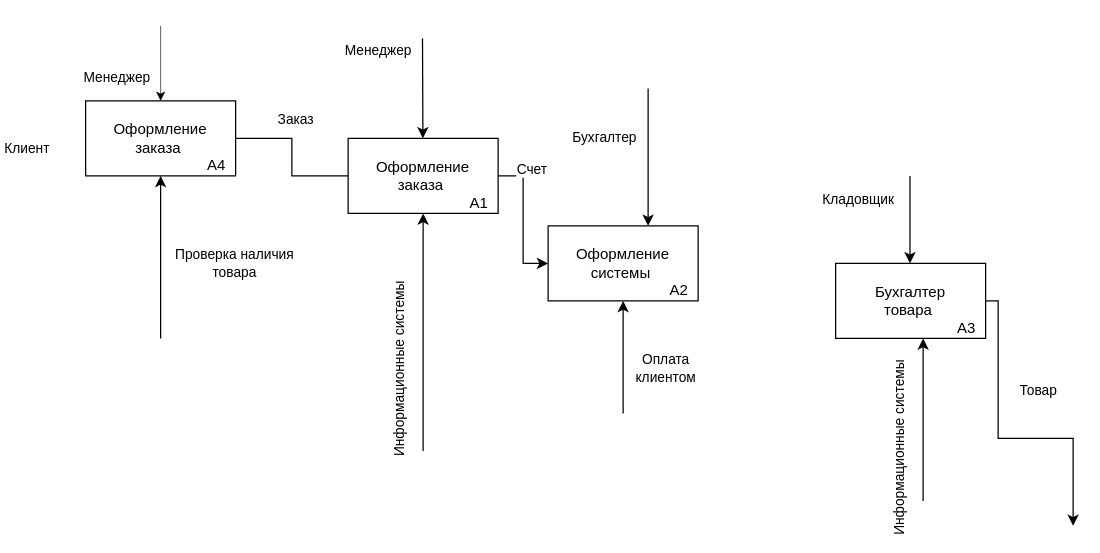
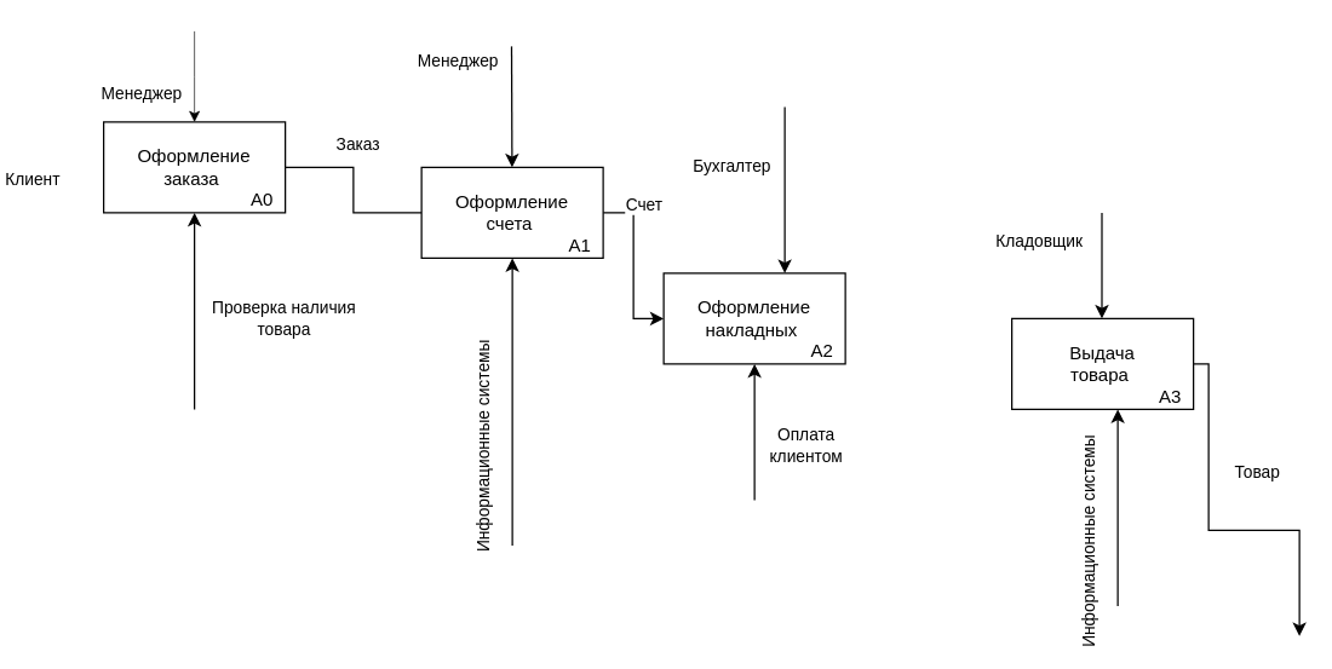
  <mxCell id="0" />
  <mxCell id="1" parent="0" />
  <mxCell id="2" style="edgeStyle=orthogonalEdgeStyle;rounded=0;orthogonalLoop=1;jettySize=auto;html=1;entryX=0;entryY=0.5;entryDx=0;entryDy=0;endArrow=none;" edge="1" parent="1" source="4" target="11"><mxGeometry relative="1" as="geometry" /></mxCell>
  <mxCell id="3" value="Заказ" style="edgeLabel;html=1;align=center;verticalAlign=middle;resizable=0;points=[];" vertex="1" connectable="0" parent="2"><mxGeometry x="-0.336" y="-2" relative="1" as="geometry"><mxPoint x="7" y="-18" as="offset" /></mxGeometry></mxCell>
- <mxCell id="4" value="&lt;br&gt;Оформление&lt;br&gt;заказа&amp;nbsp;&lt;br&gt;&amp;nbsp; &amp;nbsp; &amp;nbsp; &amp;nbsp; &amp;nbsp; &amp;nbsp; &amp;nbsp; &amp;nbsp; &amp;nbsp; &amp;nbsp; &amp;nbsp; &amp;nbsp; &amp;nbsp; &amp;nbsp;А4" style="html=1;whiteSpace=wrap;" vertex="1" parent="1"><mxGeometry x="68" y="80" width="120" height="60" as="geometry" /></mxCell>
+ <mxCell id="4" value="&lt;br&gt;Оформление&lt;br&gt;заказа&amp;nbsp;&lt;br&gt;&amp;nbsp; &amp;nbsp; &amp;nbsp; &amp;nbsp; &amp;nbsp; &amp;nbsp; &amp;nbsp; &amp;nbsp; &amp;nbsp; &amp;nbsp; &amp;nbsp; &amp;nbsp; &amp;nbsp; &amp;nbsp;А0" style="html=1;whiteSpace=wrap;" vertex="1" parent="1"><mxGeometry x="68" y="80" width="120" height="60" as="geometry" /></mxCell>
  <mxCell id="5" value="" style="endArrow=classic;html=1;rounded=0;entryX=0.5;entryY=0;entryDx=0;entryDy=0;strokeWidth=0.5;" edge="1" parent="1" target="4"><mxGeometry width="50" height="50" relative="1" as="geometry"><mxPoint x="128" y="20" as="sourcePoint" /><mxPoint x="88" y="210" as="targetPoint" /><Array as="points"><mxPoint x="128" y="50" /></Array></mxGeometry></mxCell>
  <mxCell id="6" value="Менеджер" style="edgeLabel;html=1;align=center;verticalAlign=middle;resizable=0;points=[];" vertex="1" connectable="0" parent="5"><mxGeometry x="0.013" y="1" relative="1" as="geometry"><mxPoint x="-37" y="10" as="offset" /></mxGeometry></mxCell>
  <mxCell id="7" value="" style="endArrow=classic;html=1;rounded=0;" edge="1" parent="1"><mxGeometry width="50" height="50" relative="1" as="geometry"><mxPoint x="128" y="270" as="sourcePoint" /><mxPoint x="128" y="140" as="targetPoint" /></mxGeometry></mxCell>
  <mxCell id="8" value="Проверка наличия&lt;br&gt;товара" style="edgeLabel;html=1;align=center;verticalAlign=middle;resizable=0;points=[];" vertex="1" connectable="0" parent="7"><mxGeometry x="-0.211" y="1" relative="1" as="geometry"><mxPoint x="59" y="-10" as="offset" /></mxGeometry></mxCell>
  <mxCell id="9" style="edgeStyle=orthogonalEdgeStyle;rounded=0;orthogonalLoop=1;jettySize=auto;html=1;entryX=0;entryY=0.5;entryDx=0;entryDy=0;" edge="1" parent="1" source="11" target="14"><mxGeometry relative="1" as="geometry" /></mxCell>
  <mxCell id="10" value="Счет" style="edgeLabel;html=1;align=center;verticalAlign=middle;resizable=0;points=[];" vertex="1" connectable="0" parent="9"><mxGeometry x="-0.581" y="1" relative="1" as="geometry"><mxPoint x="5" y="-9" as="offset" /></mxGeometry></mxCell>
- <mxCell id="11" value="&lt;br&gt;Оформление&lt;br&gt;заказа&amp;nbsp;&lt;br&gt;&amp;nbsp; &amp;nbsp; &amp;nbsp; &amp;nbsp; &amp;nbsp; &amp;nbsp; &amp;nbsp; &amp;nbsp; &amp;nbsp; &amp;nbsp; &amp;nbsp; &amp;nbsp; &amp;nbsp; &amp;nbsp;А1" style="html=1;whiteSpace=wrap;" vertex="1" parent="1"><mxGeometry x="278" y="110" width="120" height="60" as="geometry" /></mxCell>
+ <mxCell id="11" value="&lt;br&gt;Оформление&lt;br&gt;счета&amp;nbsp;&lt;br&gt;&amp;nbsp; &amp;nbsp; &amp;nbsp; &amp;nbsp; &amp;nbsp; &amp;nbsp; &amp;nbsp; &amp;nbsp; &amp;nbsp; &amp;nbsp; &amp;nbsp; &amp;nbsp; &amp;nbsp; &amp;nbsp;А1" style="html=1;whiteSpace=wrap;" vertex="1" parent="1"><mxGeometry x="278" y="110" width="120" height="60" as="geometry" /></mxCell>
  <mxCell id="12" value="" style="endArrow=classic;html=1;rounded=0;" edge="1" parent="1"><mxGeometry width="50" height="50" relative="1" as="geometry"><mxPoint x="337.5" y="30" as="sourcePoint" /><mxPoint x="337.83" y="110" as="targetPoint" /></mxGeometry></mxCell>
  <mxCell id="13" value="Менеджер" style="edgeLabel;html=1;align=center;verticalAlign=middle;resizable=0;points=[];" vertex="1" connectable="0" parent="12"><mxGeometry x="-0.307" y="2" relative="1" as="geometry"><mxPoint x="-38" y="-18" as="offset" /></mxGeometry></mxCell>
- <mxCell id="14" value="&lt;br&gt;Оформление&lt;br&gt;системы&amp;nbsp;&lt;br&gt;&amp;nbsp; &amp;nbsp; &amp;nbsp; &amp;nbsp; &amp;nbsp; &amp;nbsp; &amp;nbsp; &amp;nbsp; &amp;nbsp; &amp;nbsp; &amp;nbsp; &amp;nbsp; &amp;nbsp; &amp;nbsp;А2" style="html=1;whiteSpace=wrap;" vertex="1" parent="1"><mxGeometry x="438" y="180" width="120" height="60" as="geometry" /></mxCell>
+ <mxCell id="14" value="&lt;br&gt;Оформление&lt;br&gt;накладных&amp;nbsp;&lt;br&gt;&amp;nbsp; &amp;nbsp; &amp;nbsp; &amp;nbsp; &amp;nbsp; &amp;nbsp; &amp;nbsp; &amp;nbsp; &amp;nbsp; &amp;nbsp; &amp;nbsp; &amp;nbsp; &amp;nbsp; &amp;nbsp;А2" style="html=1;whiteSpace=wrap;" vertex="1" parent="1"><mxGeometry x="438" y="180" width="120" height="60" as="geometry" /></mxCell>
  <mxCell id="15" value="Клиент" style="edgeLabel;html=1;align=center;verticalAlign=middle;resizable=0;points=[];" vertex="1" connectable="0" parent="1"><mxGeometry x="20.308" y="117" as="geometry" /></mxCell>
  <mxCell id="16" value="" style="endArrow=classic;html=1;rounded=0;" edge="1" parent="1"><mxGeometry width="50" height="50" relative="1" as="geometry"><mxPoint x="518" y="70" as="sourcePoint" /><mxPoint x="518" y="180" as="targetPoint" /></mxGeometry></mxCell>
  <mxCell id="17" value="Бухгалтер" style="edgeLabel;html=1;align=center;verticalAlign=middle;resizable=0;points=[];" vertex="1" connectable="0" parent="16"><mxGeometry x="-0.307" y="2" relative="1" as="geometry"><mxPoint x="-38" as="offset" /></mxGeometry></mxCell>
  <mxCell id="18" value="" style="endArrow=classic;html=1;rounded=0;entryX=0.5;entryY=1;entryDx=0;entryDy=0;" edge="1" parent="1" target="14"><mxGeometry width="50" height="50" relative="1" as="geometry"><mxPoint x="498" y="330" as="sourcePoint" /><mxPoint x="568" y="400" as="targetPoint" /></mxGeometry></mxCell>
  <mxCell id="19" value="Оплата&lt;br&gt;клиентом" style="edgeLabel;html=1;align=center;verticalAlign=middle;resizable=0;points=[];" vertex="1" connectable="0" parent="18"><mxGeometry x="-0.163" relative="1" as="geometry"><mxPoint x="33" y="1" as="offset" /></mxGeometry></mxCell>
  <mxCell id="20" style="edgeStyle=orthogonalEdgeStyle;rounded=0;orthogonalLoop=1;jettySize=auto;html=1;" edge="1" parent="1" source="22"><mxGeometry relative="1" as="geometry"><mxPoint x="858" y="420" as="targetPoint" /><Array as="points"><mxPoint x="798" y="240" /><mxPoint x="798" y="350" /><mxPoint x="858" y="350" /></Array></mxGeometry></mxCell>
  <mxCell id="21" value="Товар" style="edgeLabel;html=1;align=center;verticalAlign=middle;resizable=0;points=[];" vertex="1" connectable="0" parent="20"><mxGeometry x="0.365" relative="1" as="geometry"><mxPoint x="-20" y="-39" as="offset" /></mxGeometry></mxCell>
- <mxCell id="22" value="&lt;br&gt;Бухгалтер&lt;br&gt;товара&amp;nbsp;&lt;br&gt;&amp;nbsp; &amp;nbsp; &amp;nbsp; &amp;nbsp; &amp;nbsp; &amp;nbsp; &amp;nbsp; &amp;nbsp; &amp;nbsp; &amp;nbsp; &amp;nbsp; &amp;nbsp; &amp;nbsp; &amp;nbsp;А3" style="html=1;whiteSpace=wrap;" vertex="1" parent="1"><mxGeometry x="668" y="210" width="120" height="60" as="geometry" /></mxCell>
+ <mxCell id="22" value="&lt;br&gt;Выдача&lt;br&gt;товара&amp;nbsp;&lt;br&gt;&amp;nbsp; &amp;nbsp; &amp;nbsp; &amp;nbsp; &amp;nbsp; &amp;nbsp; &amp;nbsp; &amp;nbsp; &amp;nbsp; &amp;nbsp; &amp;nbsp; &amp;nbsp; &amp;nbsp; &amp;nbsp;А3" style="html=1;whiteSpace=wrap;" vertex="1" parent="1"><mxGeometry x="668" y="210" width="120" height="60" as="geometry" /></mxCell>
  <mxCell id="23" value="" style="endArrow=classic;html=1;rounded=0;" edge="1" parent="1"><mxGeometry width="50" height="50" relative="1" as="geometry"><mxPoint x="727.5" y="140" as="sourcePoint" /><mxPoint x="727.5" y="210" as="targetPoint" /></mxGeometry></mxCell>
  <mxCell id="24" value="Кладовщик" style="edgeLabel;html=1;align=center;verticalAlign=middle;resizable=0;points=[];" vertex="1" connectable="0" parent="23"><mxGeometry x="-0.478" y="-1" relative="1" as="geometry"><mxPoint x="-41" as="offset" /></mxGeometry></mxCell>
  <mxCell id="25" value="" style="endArrow=classic;html=1;rounded=0;entryX=0.5;entryY=1;entryDx=0;entryDy=0;" edge="1" parent="1" target="11"><mxGeometry width="50" height="50" relative="1" as="geometry"><mxPoint x="338" y="360" as="sourcePoint" /><mxPoint x="337.33" y="380" as="targetPoint" /></mxGeometry></mxCell>
  <mxCell id="26" value="Информационные системы" style="edgeLabel;html=1;align=center;verticalAlign=middle;resizable=0;points=[];rotation=-90;" vertex="1" connectable="0" parent="25"><mxGeometry x="-0.234" relative="1" as="geometry"><mxPoint x="-20" y="9" as="offset" /></mxGeometry></mxCell>
  <mxCell id="27" value="" style="endArrow=classic;html=1;rounded=0;" edge="1" parent="1"><mxGeometry width="50" height="50" relative="1" as="geometry"><mxPoint x="738" y="400" as="sourcePoint" /><mxPoint x="738" y="270" as="targetPoint" /></mxGeometry></mxCell>
  <mxCell id="28" value="Информационные системы" style="edgeLabel;html=1;align=center;verticalAlign=middle;resizable=0;points=[];rotation=-90;" vertex="1" connectable="0" parent="27"><mxGeometry x="-0.234" relative="1" as="geometry"><mxPoint x="-20" y="9" as="offset" /></mxGeometry></mxCell>
